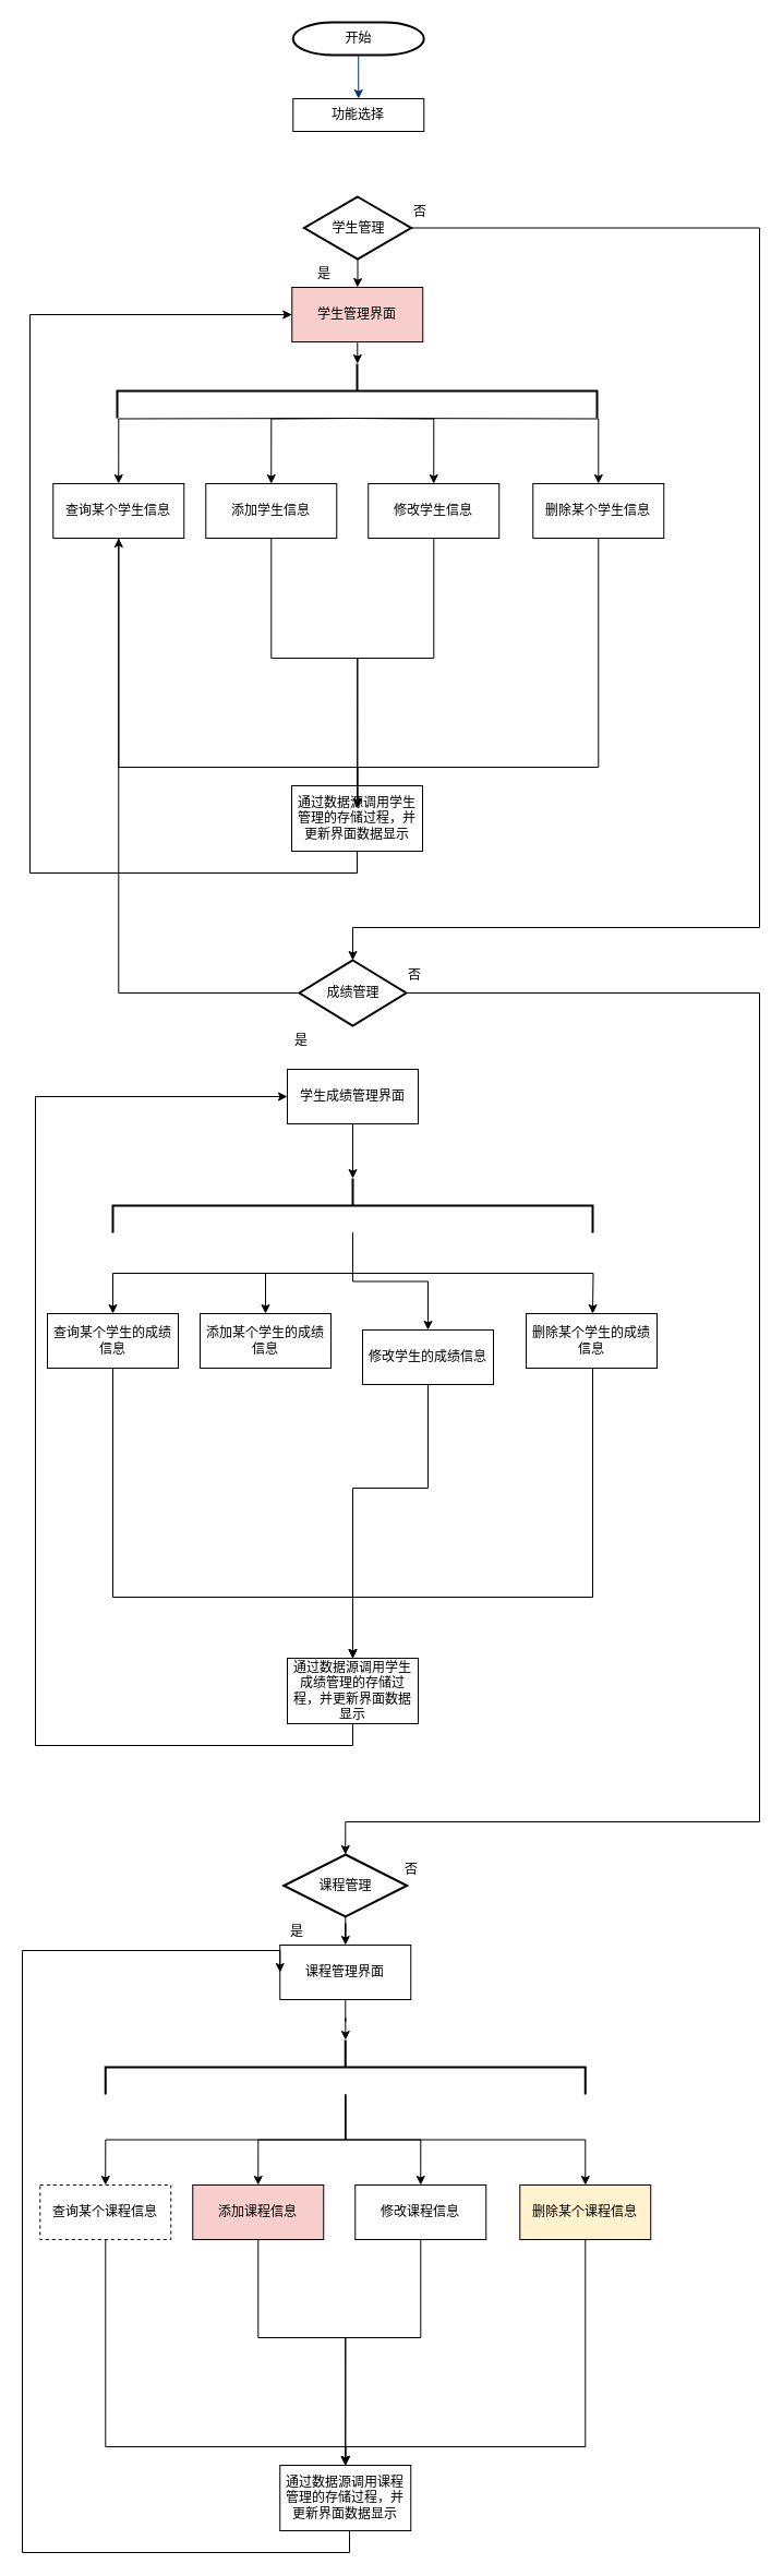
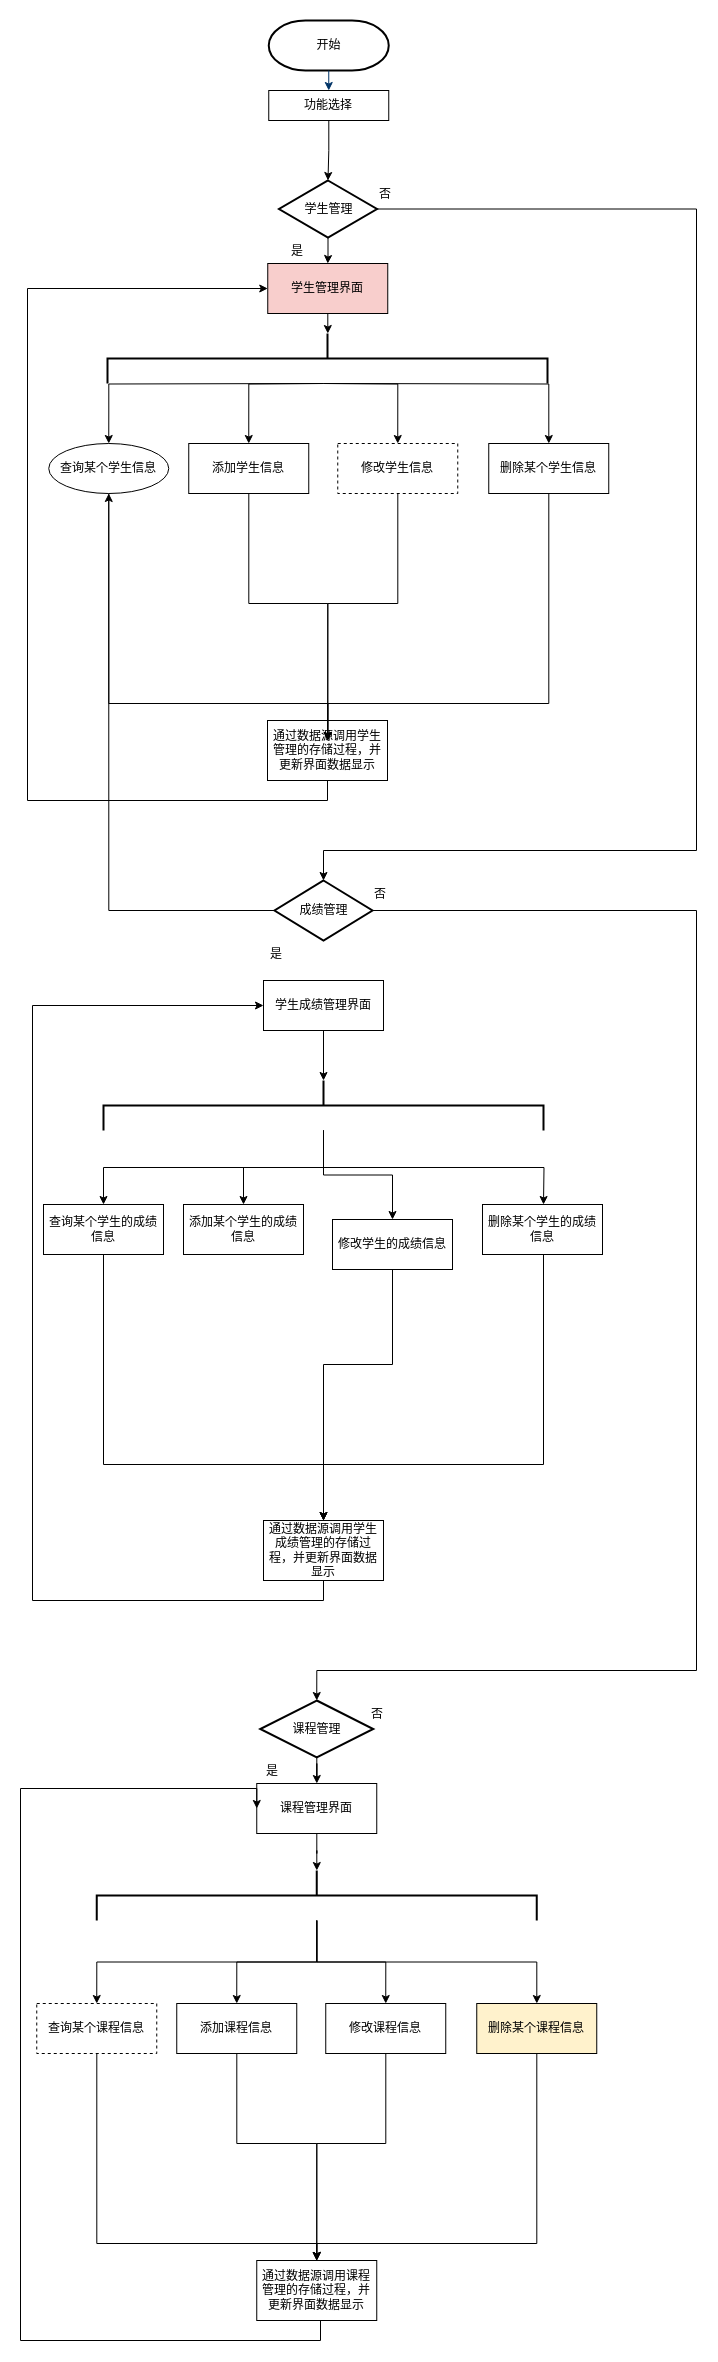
  <mxCell id="0" />
  <mxCell id="1" parent="0" />
  <mxCell id="2" value="" style="strokeWidth=2;html=1;shape=mxgraph.flowchart.annotation_2;align=left;labelPosition=right;pointerEvents=1;direction=south;allowArrows=1;connectable=1;portConstraintRotation=0;noLabel=0;part=0;perimeter=rectanglePerimeter;" parent="1" vertex="1"><mxGeometry x="96.25" y="1870" width="440" height="50" as="geometry" /></mxCell>
  <mxCell id="3" value="" style="strokeWidth=2;html=1;shape=mxgraph.flowchart.annotation_2;align=left;labelPosition=right;pointerEvents=1;direction=south;allowArrows=1;connectable=1;portConstraintRotation=0;noLabel=0;part=0;perimeter=rectanglePerimeter;" parent="1" vertex="1"><mxGeometry x="103" y="1080" width="440" height="50" as="geometry" /></mxCell>
- <mxCell id="4" value="开始" style="shape=mxgraph.flowchart.terminator;strokeWidth=2;gradientColor=none;gradientDirection=north;fontStyle=0;html=1;" parent="1" vertex="1"><mxGeometry x="268.25" y="20" width="120" height="30" as="geometry" /></mxCell>
+ <mxCell id="4" value="开始" style="shape=mxgraph.flowchart.terminator;strokeWidth=2;gradientColor=none;gradientDirection=north;fontStyle=0;html=1;" parent="1" vertex="1"><mxGeometry x="268.25" y="20" width="120" height="50" as="geometry" /></mxCell>
  <mxCell id="5" value="" style="edgeStyle=orthogonalEdgeStyle;rounded=0;orthogonalLoop=1;jettySize=auto;html=1;entryX=0.5;entryY=0;entryDx=0;entryDy=0;" parent="1" source="7" target="23" edge="1"><mxGeometry relative="1" as="geometry"><mxPoint x="327.5" y="317" as="targetPoint" /></mxGeometry></mxCell>
  <mxCell id="6" style="edgeStyle=orthogonalEdgeStyle;rounded=0;orthogonalLoop=1;jettySize=auto;html=1;entryX=0.5;entryY=0;entryDx=0;entryDy=0;entryPerimeter=0;" edge="1" parent="1" source="7" target="10"><mxGeometry relative="1" as="geometry"><mxPoint x="375" y="1200" as="targetPoint" /><Array as="points"><mxPoint x="696" y="209" /><mxPoint x="696" y="850" /><mxPoint x="323" y="850" /></Array></mxGeometry></mxCell>
  <mxCell id="7" value="学生管理" style="shape=mxgraph.flowchart.decision;strokeWidth=2;gradientColor=none;gradientDirection=north;fontStyle=0;html=1;" parent="1" vertex="1"><mxGeometry x="278.5" y="180" width="98" height="57" as="geometry" /></mxCell>
  <mxCell id="8" style="edgeStyle=orthogonalEdgeStyle;rounded=0;orthogonalLoop=1;jettySize=auto;html=1;" parent="1" source="10" target="31" edge="1"><mxGeometry relative="1" as="geometry" /></mxCell>
  <mxCell id="9" style="edgeStyle=orthogonalEdgeStyle;rounded=0;orthogonalLoop=1;jettySize=auto;html=1;entryX=0.5;entryY=0;entryDx=0;entryDy=0;entryPerimeter=0;" edge="1" parent="1" source="10" target="12"><mxGeometry relative="1" as="geometry"><mxPoint x="326" y="2120" as="targetPoint" /><Array as="points"><mxPoint x="696" y="910" /><mxPoint x="696" y="1670" /><mxPoint x="317" y="1670" /></Array></mxGeometry></mxCell>
  <mxCell id="10" value="成绩管理" style="shape=mxgraph.flowchart.decision;strokeWidth=2;gradientColor=none;gradientDirection=north;fontStyle=0;html=1;" parent="1" vertex="1"><mxGeometry x="274" y="880" width="98" height="60" as="geometry" /></mxCell>
  <mxCell id="11" style="edgeStyle=orthogonalEdgeStyle;rounded=0;orthogonalLoop=1;jettySize=auto;html=1;" parent="1" source="12" target="54" edge="1"><mxGeometry relative="1" as="geometry" /></mxCell>
  <mxCell id="12" value="课程管理" style="shape=mxgraph.flowchart.decision;strokeWidth=2;gradientColor=none;gradientDirection=north;fontStyle=0;html=1;" parent="1" vertex="1"><mxGeometry x="259.75" y="1700" width="113" height="57" as="geometry" /></mxCell>
  <mxCell id="13" style="fontStyle=1;strokeColor=#003366;strokeWidth=1;html=1;" parent="1" source="4" edge="1"><mxGeometry relative="1" as="geometry"><mxPoint x="328.25" y="90" as="targetPoint" /></mxGeometry></mxCell>
+ <mxCell id="14" value="" style="edgeStyle=orthogonalEdgeStyle;rounded=0;orthogonalLoop=1;jettySize=auto;html=1;" parent="1" source="15" target="7" edge="1"><mxGeometry relative="1" as="geometry" /></mxCell>
  <mxCell id="15" value="功能选择" style="rounded=0;whiteSpace=wrap;html=1;" parent="1" vertex="1"><mxGeometry x="268.25" y="90" width="120" height="30" as="geometry" /></mxCell>
  <mxCell id="16" value="否" style="text;fontStyle=0;html=1;strokeColor=none;gradientColor=none;fillColor=none;strokeWidth=2;" parent="1" vertex="1"><mxGeometry x="376.5" y="180" width="40" height="26" as="geometry" /></mxCell>
  <mxCell id="17" value="否" style="text;fontStyle=0;html=1;strokeColor=none;gradientColor=none;fillColor=none;strokeWidth=2;" parent="1" vertex="1"><mxGeometry x="372" y="880" width="40" height="26" as="geometry" /></mxCell>
  <mxCell id="18" value="是" style="text;fontStyle=0;html=1;strokeColor=none;gradientColor=none;fillColor=none;strokeWidth=2;" parent="1" vertex="1"><mxGeometry x="288.5" y="237" width="40" height="26" as="geometry" /></mxCell>
  <mxCell id="19" value="是" style="text;fontStyle=0;html=1;strokeColor=none;gradientColor=none;fillColor=none;strokeWidth=2;" parent="1" vertex="1"><mxGeometry x="268.25" y="940" width="53" height="26" as="geometry" /></mxCell>
  <mxCell id="20" value="是" style="text;fontStyle=0;html=1;strokeColor=none;gradientColor=none;fillColor=none;strokeWidth=2;" parent="1" vertex="1"><mxGeometry x="263.83" y="1757" width="40" height="26" as="geometry" /></mxCell>
  <mxCell id="21" value="否" style="text;fontStyle=0;html=1;strokeColor=none;gradientColor=none;fillColor=none;strokeWidth=2;" parent="1" vertex="1"><mxGeometry x="368.83" y="1700" width="29" as="geometry" /></mxCell>
  <mxCell id="22" style="edgeStyle=orthogonalEdgeStyle;rounded=0;orthogonalLoop=1;jettySize=auto;html=1;" parent="1" source="23" target="69" edge="1"><mxGeometry relative="1" as="geometry" /></mxCell>
  <mxCell id="23" value="学生管理界面" style="rounded=0;whiteSpace=wrap;html=1;fillColor=#f8cecc;" parent="1" vertex="1"><mxGeometry x="267.25" y="263" width="120" height="50" as="geometry" /></mxCell>
  <mxCell id="24" style="edgeStyle=orthogonalEdgeStyle;rounded=0;orthogonalLoop=1;jettySize=auto;html=1;entryX=0;entryY=0.5;entryDx=0;entryDy=0;" parent="1" source="25" target="23" edge="1"><mxGeometry relative="1" as="geometry"><mxPoint x="27.25" y="283" as="targetPoint" /><Array as="points"><mxPoint x="327" y="800" /><mxPoint x="27" y="800" /><mxPoint x="27" y="288" /></Array></mxGeometry></mxCell>
  <mxCell id="25" value="通过数据源调用学生管理的存储过程，并更新界面数据显示" style="rounded=0;whiteSpace=wrap;html=1;" parent="1" vertex="1"><mxGeometry x="267" y="720" width="120" height="60" as="geometry" /></mxCell>
  <mxCell id="26" style="edgeStyle=orthogonalEdgeStyle;rounded=0;orthogonalLoop=1;jettySize=auto;html=1;" parent="1" target="33" edge="1"><mxGeometry relative="1" as="geometry"><mxPoint x="323" y="383" as="sourcePoint" /></mxGeometry></mxCell>
  <mxCell id="27" style="edgeStyle=orthogonalEdgeStyle;rounded=0;orthogonalLoop=1;jettySize=auto;html=1;entryX=0.5;entryY=0;entryDx=0;entryDy=0;" parent="1" target="31" edge="1"><mxGeometry relative="1" as="geometry"><mxPoint x="323" y="383" as="sourcePoint" /></mxGeometry></mxCell>
  <mxCell id="28" style="edgeStyle=orthogonalEdgeStyle;rounded=0;orthogonalLoop=1;jettySize=auto;html=1;entryX=0.5;entryY=0;entryDx=0;entryDy=0;" parent="1" target="35" edge="1"><mxGeometry relative="1" as="geometry"><mxPoint x="323" y="383" as="sourcePoint" /></mxGeometry></mxCell>
  <mxCell id="29" style="edgeStyle=orthogonalEdgeStyle;rounded=0;orthogonalLoop=1;jettySize=auto;html=1;entryX=0.5;entryY=0;entryDx=0;entryDy=0;" parent="1" target="37" edge="1"><mxGeometry relative="1" as="geometry"><mxPoint x="323" y="383" as="sourcePoint" /></mxGeometry></mxCell>
  <mxCell id="30" style="edgeStyle=orthogonalEdgeStyle;rounded=0;orthogonalLoop=1;jettySize=auto;html=1;entryX=0.5;entryY=0;entryDx=0;entryDy=0;" parent="1" source="31" edge="1"><mxGeometry relative="1" as="geometry"><mxPoint x="327.25" y="740" as="targetPoint" /><Array as="points"><mxPoint x="108.25" y="703" /><mxPoint x="328.25" y="703" /></Array></mxGeometry></mxCell>
- <mxCell id="31" value="查询某个学生信息" style="rounded=0;whiteSpace=wrap;html=1;" parent="1" vertex="1"><mxGeometry x="48.25" y="443" width="120" height="50" as="geometry" /></mxCell>
+ <mxCell id="31" value="查询某个学生信息" style="ellipse;whiteSpace=wrap;html=1;" parent="1" vertex="1"><mxGeometry x="48.25" y="443" width="120" height="50" as="geometry" /></mxCell>
  <mxCell id="32" style="edgeStyle=orthogonalEdgeStyle;rounded=0;orthogonalLoop=1;jettySize=auto;html=1;entryX=0.5;entryY=0;entryDx=0;entryDy=0;" parent="1" source="33" edge="1"><mxGeometry relative="1" as="geometry"><mxPoint x="327.25" y="740" as="targetPoint" /><Array as="points"><mxPoint x="548.25" y="703" /><mxPoint x="328.25" y="703" /></Array></mxGeometry></mxCell>
  <mxCell id="33" value="删除某个学生信息" style="rounded=0;whiteSpace=wrap;html=1;" parent="1" vertex="1"><mxGeometry x="488.25" y="443" width="120" height="50" as="geometry" /></mxCell>
  <mxCell id="34" style="edgeStyle=orthogonalEdgeStyle;rounded=0;orthogonalLoop=1;jettySize=auto;html=1;entryX=0.5;entryY=0;entryDx=0;entryDy=0;" parent="1" source="35" edge="1"><mxGeometry relative="1" as="geometry"><mxPoint x="327.25" y="740" as="targetPoint" /><Array as="points"><mxPoint x="248.25" y="603" /><mxPoint x="328.25" y="603" /></Array></mxGeometry></mxCell>
  <mxCell id="35" value="添加学生信息" style="rounded=0;whiteSpace=wrap;html=1;" parent="1" vertex="1"><mxGeometry x="188.25" y="443" width="120" height="50" as="geometry" /></mxCell>
  <mxCell id="36" style="edgeStyle=orthogonalEdgeStyle;rounded=0;orthogonalLoop=1;jettySize=auto;html=1;entryX=0.5;entryY=0;entryDx=0;entryDy=0;" parent="1" source="37" edge="1"><mxGeometry relative="1" as="geometry"><mxPoint x="327.25" y="740" as="targetPoint" /><Array as="points"><mxPoint x="397.25" y="603" /><mxPoint x="328.25" y="603" /></Array></mxGeometry></mxCell>
- <mxCell id="37" value="修改学生信息" style="rounded=0;whiteSpace=wrap;html=1;" parent="1" vertex="1"><mxGeometry x="337.25" y="443" width="120" height="50" as="geometry" /></mxCell>
+ <mxCell id="37" value="修改学生信息" style="rounded=0;whiteSpace=wrap;html=1;dashed=1;" parent="1" vertex="1"><mxGeometry x="337.25" y="443" width="120" height="50" as="geometry" /></mxCell>
  <mxCell id="38" style="edgeStyle=orthogonalEdgeStyle;rounded=0;orthogonalLoop=1;jettySize=auto;html=1;entryX=0;entryY=0.5;entryDx=0;entryDy=0;entryPerimeter=0;" parent="1" source="39" target="3" edge="1"><mxGeometry relative="1" as="geometry" /></mxCell>
  <mxCell id="39" value="学生成绩管理界面" style="rounded=0;whiteSpace=wrap;html=1;" parent="1" vertex="1"><mxGeometry x="263" y="980" width="120" height="50" as="geometry" /></mxCell>
  <mxCell id="40" style="edgeStyle=orthogonalEdgeStyle;rounded=0;orthogonalLoop=1;jettySize=auto;html=1;entryX=0;entryY=0.5;entryDx=0;entryDy=0;" parent="1" source="41" edge="1" target="39"><mxGeometry relative="1" as="geometry"><mxPoint x="201.5" y="1009" as="targetPoint" /><Array as="points"><mxPoint x="323" y="1600" /><mxPoint x="32" y="1600" /><mxPoint x="32" y="1005" /></Array></mxGeometry></mxCell>
  <mxCell id="41" value="通过数据源调用学生成绩管理的存储过程，并更新界面数据显示" style="rounded=0;whiteSpace=wrap;html=1;" parent="1" vertex="1"><mxGeometry x="263" y="1520" width="120" height="60" as="geometry" /></mxCell>
  <mxCell id="42" style="edgeStyle=orthogonalEdgeStyle;rounded=0;orthogonalLoop=1;jettySize=auto;html=1;" parent="1" source="3" edge="1"><mxGeometry relative="1" as="geometry"><mxPoint x="543" y="1204" as="targetPoint" /></mxGeometry></mxCell>
  <mxCell id="43" style="edgeStyle=orthogonalEdgeStyle;rounded=0;orthogonalLoop=1;jettySize=auto;html=1;entryX=0.5;entryY=0;entryDx=0;entryDy=0;" parent="1" source="3" target="47" edge="1"><mxGeometry relative="1" as="geometry" /></mxCell>
  <mxCell id="44" style="edgeStyle=orthogonalEdgeStyle;rounded=0;orthogonalLoop=1;jettySize=auto;html=1;entryX=0.5;entryY=0;entryDx=0;entryDy=0;" parent="1" source="3" target="50" edge="1"><mxGeometry relative="1" as="geometry" /></mxCell>
  <mxCell id="45" style="edgeStyle=orthogonalEdgeStyle;rounded=0;orthogonalLoop=1;jettySize=auto;html=1;entryX=0.5;entryY=0;entryDx=0;entryDy=0;" parent="1" source="3" target="52" edge="1"><mxGeometry relative="1" as="geometry" /></mxCell>
  <mxCell id="46" style="edgeStyle=orthogonalEdgeStyle;rounded=0;orthogonalLoop=1;jettySize=auto;html=1;entryX=0.5;entryY=0;entryDx=0;entryDy=0;" parent="1" source="47" target="41" edge="1"><mxGeometry relative="1" as="geometry"><mxPoint x="323" y="1464" as="targetPoint" /><Array as="points"><mxPoint x="103" y="1464" /><mxPoint x="323" y="1464" /></Array></mxGeometry></mxCell>
  <mxCell id="47" value="查询某个学生的成绩信息" style="rounded=0;whiteSpace=wrap;html=1;" parent="1" vertex="1"><mxGeometry x="43" y="1204" width="120" height="50" as="geometry" /></mxCell>
  <mxCell id="48" style="edgeStyle=orthogonalEdgeStyle;rounded=0;orthogonalLoop=1;jettySize=auto;html=1;entryX=0.5;entryY=0;entryDx=0;entryDy=0;" parent="1" target="41" edge="1"><mxGeometry relative="1" as="geometry"><mxPoint x="323" y="1464" as="targetPoint" /><Array as="points"><mxPoint x="543" y="1464" /><mxPoint x="323" y="1464" /></Array><mxPoint x="543" y="1254" as="sourcePoint" /></mxGeometry></mxCell>
  <mxCell id="49" value="删除某个学生的成绩信息" style="rounded=0;whiteSpace=wrap;html=1;" parent="1" vertex="1"><mxGeometry x="482" y="1204" width="120" height="50" as="geometry" /></mxCell>
  <mxCell id="50" value="添加某个学生的成绩信息" style="rounded=0;whiteSpace=wrap;html=1;" parent="1" vertex="1"><mxGeometry x="183" y="1204" width="120" height="50" as="geometry" /></mxCell>
  <mxCell id="51" style="edgeStyle=orthogonalEdgeStyle;rounded=0;orthogonalLoop=1;jettySize=auto;html=1;entryX=0.5;entryY=0;entryDx=0;entryDy=0;" parent="1" source="52" target="41" edge="1"><mxGeometry relative="1" as="geometry"><mxPoint x="323" y="1584" as="targetPoint" /><Array as="points"><mxPoint x="392" y="1364" /><mxPoint x="323" y="1364" /></Array></mxGeometry></mxCell>
  <mxCell id="52" value="修改学生的成绩信息" style="rounded=0;whiteSpace=wrap;html=1;" parent="1" vertex="1"><mxGeometry x="332" y="1219" width="120" height="50" as="geometry" /></mxCell>
  <mxCell id="53" style="edgeStyle=orthogonalEdgeStyle;rounded=0;orthogonalLoop=1;jettySize=auto;html=1;" parent="1" source="54" target="2" edge="1"><mxGeometry relative="1" as="geometry" /></mxCell>
  <mxCell id="54" value="课程管理界面" style="rounded=0;whiteSpace=wrap;html=1;" parent="1" vertex="1"><mxGeometry x="256.25" y="1783" width="120" height="50" as="geometry" /></mxCell>
  <mxCell id="55" style="edgeStyle=orthogonalEdgeStyle;rounded=0;orthogonalLoop=1;jettySize=auto;html=1;entryX=0;entryY=0.5;entryDx=0;entryDy=0;" parent="1" source="56" target="54" edge="1"><mxGeometry relative="1" as="geometry"><mxPoint x="20.17" y="1783" as="targetPoint" /><Array as="points"><mxPoint x="320" y="2340" /><mxPoint x="20" y="2340" /><mxPoint x="20" y="1788" /></Array></mxGeometry></mxCell>
  <mxCell id="56" value="通过数据源调用课程管理的存储过程，并更新界面数据显示" style="rounded=0;whiteSpace=wrap;html=1;" parent="1" vertex="1"><mxGeometry x="256.25" y="2260" width="120" height="60" as="geometry" /></mxCell>
  <mxCell id="57" style="edgeStyle=orthogonalEdgeStyle;rounded=0;orthogonalLoop=1;jettySize=auto;html=1;" parent="1" source="2" target="64" edge="1"><mxGeometry relative="1" as="geometry" /></mxCell>
  <mxCell id="58" style="edgeStyle=orthogonalEdgeStyle;rounded=0;orthogonalLoop=1;jettySize=auto;html=1;entryX=0.5;entryY=0;entryDx=0;entryDy=0;" parent="1" source="2" target="62" edge="1"><mxGeometry relative="1" as="geometry" /></mxCell>
  <mxCell id="59" style="edgeStyle=orthogonalEdgeStyle;rounded=0;orthogonalLoop=1;jettySize=auto;html=1;entryX=0.5;entryY=0;entryDx=0;entryDy=0;" parent="1" source="2" target="66" edge="1"><mxGeometry relative="1" as="geometry" /></mxCell>
  <mxCell id="60" style="edgeStyle=orthogonalEdgeStyle;rounded=0;orthogonalLoop=1;jettySize=auto;html=1;entryX=0.5;entryY=0;entryDx=0;entryDy=0;" parent="1" source="2" target="68" edge="1"><mxGeometry relative="1" as="geometry" /></mxCell>
  <mxCell id="61" style="edgeStyle=orthogonalEdgeStyle;rounded=0;orthogonalLoop=1;jettySize=auto;html=1;entryX=0.5;entryY=0;entryDx=0;entryDy=0;" parent="1" source="62" target="56" edge="1"><mxGeometry relative="1" as="geometry"><mxPoint x="316.67" y="2243" as="targetPoint" /><Array as="points"><mxPoint x="96.67" y="2243" /><mxPoint x="316.67" y="2243" /></Array></mxGeometry></mxCell>
  <mxCell id="62" value="查询某个课程信息" style="rounded=0;whiteSpace=wrap;html=1;dashed=1;" parent="1" vertex="1"><mxGeometry x="36.25" y="2003" width="120" height="50" as="geometry" /></mxCell>
  <mxCell id="63" style="edgeStyle=orthogonalEdgeStyle;rounded=0;orthogonalLoop=1;jettySize=auto;html=1;entryX=0.5;entryY=0;entryDx=0;entryDy=0;" parent="1" source="64" target="56" edge="1"><mxGeometry relative="1" as="geometry"><mxPoint x="316.67" y="2243" as="targetPoint" /><Array as="points"><mxPoint x="536.67" y="2243" /><mxPoint x="316.67" y="2243" /></Array></mxGeometry></mxCell>
  <mxCell id="64" value="删除某个课程信息" style="rounded=0;whiteSpace=wrap;html=1;fillColor=#fff2cc;" parent="1" vertex="1"><mxGeometry x="476.25" y="2003" width="120" height="50" as="geometry" /></mxCell>
  <mxCell id="65" style="edgeStyle=orthogonalEdgeStyle;rounded=0;orthogonalLoop=1;jettySize=auto;html=1;entryX=0.5;entryY=0;entryDx=0;entryDy=0;" parent="1" source="66" target="56" edge="1"><mxGeometry relative="1" as="geometry"><mxPoint x="316.67" y="2343" as="targetPoint" /><Array as="points"><mxPoint x="236.67" y="2143" /><mxPoint x="316.67" y="2143" /></Array></mxGeometry></mxCell>
- <mxCell id="66" value="添加课程信息" style="rounded=0;whiteSpace=wrap;html=1;fillColor=#f8cecc;" parent="1" vertex="1"><mxGeometry x="176.25" y="2003" width="120" height="50" as="geometry" /></mxCell>
+ <mxCell id="66" value="添加课程信息" style="rounded=0;whiteSpace=wrap;html=1;" parent="1" vertex="1"><mxGeometry x="176.25" y="2003" width="120" height="50" as="geometry" /></mxCell>
  <mxCell id="67" style="edgeStyle=orthogonalEdgeStyle;rounded=0;orthogonalLoop=1;jettySize=auto;html=1;entryX=0.5;entryY=0;entryDx=0;entryDy=0;" parent="1" source="68" target="56" edge="1"><mxGeometry relative="1" as="geometry"><mxPoint x="316.67" y="2363" as="targetPoint" /><Array as="points"><mxPoint x="385.67" y="2143" /><mxPoint x="316.67" y="2143" /></Array></mxGeometry></mxCell>
  <mxCell id="68" value="修改课程信息" style="rounded=0;whiteSpace=wrap;html=1;" parent="1" vertex="1"><mxGeometry x="325.25" y="2003" width="120" height="50" as="geometry" /></mxCell>
  <mxCell id="69" value="" style="strokeWidth=2;html=1;shape=mxgraph.flowchart.annotation_2;align=left;labelPosition=right;pointerEvents=1;direction=south;allowArrows=1;connectable=1;portConstraintRotation=0;noLabel=0;part=0;perimeter=rectanglePerimeter;" parent="1" vertex="1"><mxGeometry x="107" y="333" width="440" height="50" as="geometry" /></mxCell>
